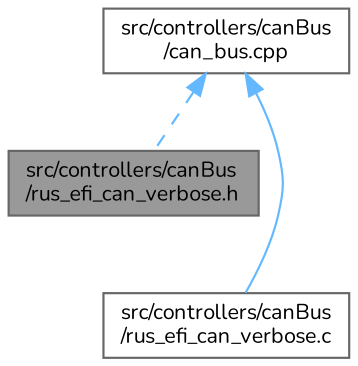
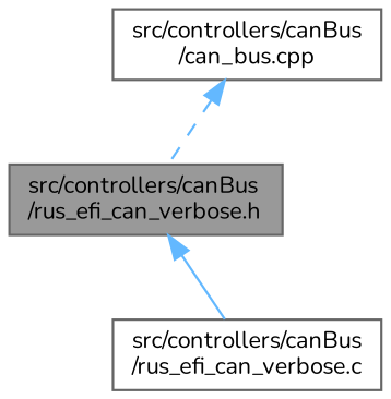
  digraph {
    fontname=Nunito
    node [color=grey40 fillcolor=white fontname=Nunito fontsize=10 shape=box style=filled]
    edge [color=steelblue1 dir=back fontname=Nunito fontsize=10 labelfontname=Helvetica labelfontsize=10]
    n1 [color=gray40 fillcolor=grey60 fontcolor=black height=0.2 label="src/controllers/canBus\l/rus_efi_can_verbose.h" width=0.4]
    n2 [height=0.2 label="src/controllers/canBus\l/rus_efi_can_verbose.c" width=0.4]
    n3 [height=0.2 label="src/controllers/canBus\l/can_bus.cpp" width=0.4]
-   n3 -> n2 [style=solid]
+   n1 -> n2 [style=solid]
    n3 -> n1 [style=dashed]
  }
